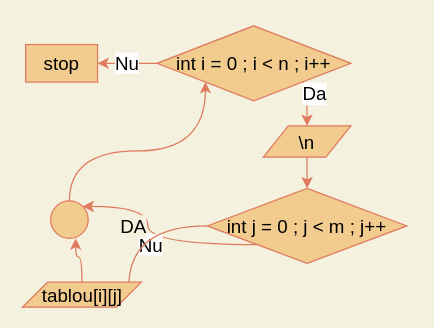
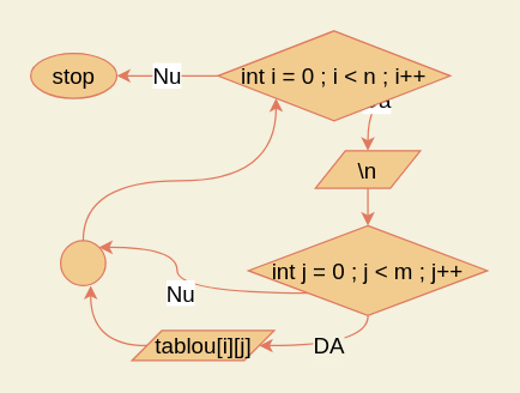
  <mxCell id="0" />
  <mxCell id="1" parent="0" />
  <mxCell id="2" value="&lt;font style=&quot;background-color: rgb(255, 255, 255); font-size: 15px;&quot;&gt;Nu&lt;/font&gt;" style="edgeStyle=orthogonalEdgeStyle;curved=1;orthogonalLoop=1;jettySize=auto;html=1;entryX=1;entryY=0.5;entryDx=0;entryDy=0;strokeColor=#E07A5F;fillColor=#F2CC8F;labelBackgroundColor=#F4F1DE;fontColor=#000000;fontSize=15;" parent="1" source="5" target="13" edge="1"><mxGeometry relative="1" as="geometry"><mxPoint x="100" y="100" as="targetPoint" /></mxGeometry></mxCell>
  <mxCell id="3" style="edgeStyle=orthogonalEdgeStyle;curved=1;orthogonalLoop=1;jettySize=auto;html=1;exitX=1;exitY=1;exitDx=0;exitDy=0;entryX=0.5;entryY=0;entryDx=0;entryDy=0;labelBackgroundColor=#F4F1DE;strokeColor=#E07A5F;fontColor=#000000;fontSize=15;" parent="1" source="5" target="15" edge="1"><mxGeometry relative="1" as="geometry" /></mxCell>
  <mxCell id="4" value="Da" style="edgeLabel;html=1;align=center;verticalAlign=middle;resizable=0;points=[];labelBackgroundColor=#FFFFFF;fontColor=#000000;fontSize=15;" parent="3" vertex="1" connectable="0"><mxGeometry x="-0.356" y="5" relative="1" as="geometry"><mxPoint as="offset" /></mxGeometry></mxCell>
- <mxCell id="5" value="int i = 0 ; i &amp;lt; n ; i++" style="rhombus;whiteSpace=wrap;html=1;strokeColor=#E07A5F;fillColor=#F2CC8F;labelBackgroundColor=none;fontColor=#000000;fontSize=15;" parent="1" vertex="1"><mxGeometry x="125" y="20" width="155" height="60" as="geometry" /></mxCell>
+ <mxCell id="5" value="int i = 0 ; i &amp;lt; n ; i++" style="rhombus;whiteSpace=wrap;html=1;strokeColor=#E07A5F;fillColor=#F2CC8F;labelBackgroundColor=none;fontColor=#000000;fontSize=15;" parent="1" vertex="1"><mxGeometry x="145" y="20" width="155" height="60" as="geometry" /></mxCell>
  <mxCell id="6" value="&lt;font style=&quot;background-color: rgb(255, 255, 255); font-size: 15px;&quot;&gt;Nu&lt;/font&gt;" style="edgeStyle=orthogonalEdgeStyle;curved=1;orthogonalLoop=1;jettySize=auto;html=1;exitX=0;exitY=1;exitDx=0;exitDy=0;entryX=1;entryY=0;entryDx=0;entryDy=0;strokeColor=#E07A5F;fillColor=#F2CC8F;labelBackgroundColor=#F4F1DE;fontColor=#000000;fontSize=15;" parent="1" source="8" target="12" edge="1"><mxGeometry x="0.005" relative="1" as="geometry"><mxPoint as="offset" /></mxGeometry></mxCell>
  <mxCell id="7" value="DA" style="edgeStyle=orthogonalEdgeStyle;curved=1;orthogonalLoop=1;jettySize=auto;html=1;entryX=1;entryY=0.5;entryDx=0;entryDy=0;labelBackgroundColor=#F4F1DE;strokeColor=#E07A5F;fontColor=#000000;fontSize=15;" parent="1" source="8" target="10" edge="1"><mxGeometry relative="1" as="geometry" /></mxCell>
  <mxCell id="8" value="int j = 0 ; j &amp;lt; m ; j++" style="rhombus;whiteSpace=wrap;html=1;strokeColor=#E07A5F;fillColor=#F2CC8F;labelBackgroundColor=none;fontColor=#000000;fontSize=15;" parent="1" vertex="1"><mxGeometry x="165.25" y="150" width="159.5" height="60" as="geometry" /></mxCell>
  <mxCell id="9" style="edgeStyle=orthogonalEdgeStyle;curved=1;orthogonalLoop=1;jettySize=auto;html=1;entryX=0.667;entryY=1;entryDx=0;entryDy=0;entryPerimeter=0;strokeColor=#E07A5F;labelBackgroundColor=none;fontColor=#000000;fontSize=15;" parent="1" source="10" target="12" edge="1"><mxGeometry relative="1" as="geometry" /></mxCell>
- <mxCell id="10" value="tablou[i][j]" style="shape=parallelogram;perimeter=parallelogramPerimeter;whiteSpace=wrap;html=1;fixedSize=1;strokeColor=#E07A5F;fillColor=#F2CC8F;labelBackgroundColor=none;fontColor=#000000;fontSize=15;" parent="1" vertex="1"><mxGeometry x="17.5" y="225" width="95" height="20" as="geometry" /></mxCell>
+ <mxCell id="10" value="tablou[i][j]" style="shape=parallelogram;perimeter=parallelogramPerimeter;whiteSpace=wrap;html=1;fixedSize=1;strokeColor=#E07A5F;fillColor=#F2CC8F;labelBackgroundColor=none;fontColor=#000000;fontSize=15;" parent="1" vertex="1"><mxGeometry x="87.5" y="220" width="95" height="20" as="geometry" /></mxCell>
  <mxCell id="11" style="edgeStyle=orthogonalEdgeStyle;curved=1;orthogonalLoop=1;jettySize=auto;html=1;exitX=0.5;exitY=0;exitDx=0;exitDy=0;entryX=0;entryY=1;entryDx=0;entryDy=0;strokeColor=#E07A5F;labelBackgroundColor=none;fontColor=#000000;fontSize=15;" parent="1" source="12" target="5" edge="1"><mxGeometry relative="1" as="geometry" /></mxCell>
  <mxCell id="12" value="" style="ellipse;whiteSpace=wrap;html=1;strokeColor=#E07A5F;fillColor=#F2CC8F;labelBackgroundColor=none;fontColor=#000000;fontSize=15;" parent="1" vertex="1"><mxGeometry x="40" y="160" width="30" height="30" as="geometry" /></mxCell>
- <mxCell id="13" value="stop" style="whiteSpace=wrap;html=1;strokeColor=#E07A5F;fillColor=#F2CC8F;labelBackgroundColor=none;fontColor=#000000;fontSize=15;rounded=0;" parent="1" vertex="1"><mxGeometry x="20" y="35" width="57.5" height="30" as="geometry" /></mxCell>
+ <mxCell id="13" value="stop" style="ellipse;whiteSpace=wrap;html=1;strokeColor=#E07A5F;fillColor=#F2CC8F;labelBackgroundColor=none;fontColor=#000000;fontSize=15;" parent="1" vertex="1"><mxGeometry x="20" y="35" width="57.5" height="30" as="geometry" /></mxCell>
  <mxCell id="14" style="edgeStyle=orthogonalEdgeStyle;curved=1;orthogonalLoop=1;jettySize=auto;html=1;entryX=0.5;entryY=0;entryDx=0;entryDy=0;labelBackgroundColor=#F4F1DE;strokeColor=#E07A5F;fontColor=#000000;fontSize=15;" parent="1" source="15" target="8" edge="1"><mxGeometry relative="1" as="geometry" /></mxCell>
  <mxCell id="15" value="\n" style="shape=parallelogram;perimeter=parallelogramPerimeter;whiteSpace=wrap;html=1;fixedSize=1;strokeColor=#E07A5F;fillColor=#F2CC8F;labelBackgroundColor=none;fontColor=#000000;fontSize=15;" parent="1" vertex="1"><mxGeometry x="210" y="100" width="70" height="25" as="geometry" /></mxCell>
